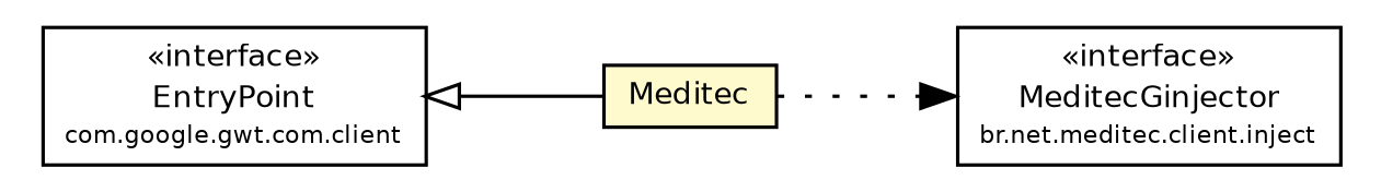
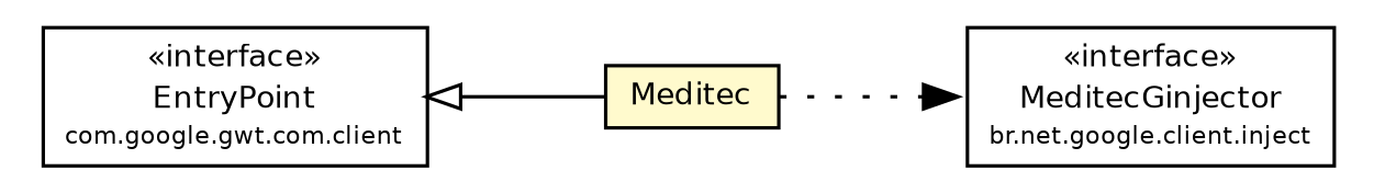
  digraph {
    rankdir=LR
    node [fontcolor=black fontname=Helvetica fontsize=9.0 shape=plaintext]
    edge [fontname=Helvetica headport=p labelfontname=Helvetica labelfontsize=10 tailport=p]
    n1 [label=<<table border="0" cellborder="1" cellspacing="0" cellpadding="2" port="p" bgcolor="lemonChiffon" href="./Meditec.html"> 		<tr><td><table border="0" cellspacing="0" cellpadding="1"> 			<tr><td> Meditec </td></tr> 		</table></td></tr> 		</table>>]
-   n2 [label=<<table border="0" cellborder="1" cellspacing="0" cellpadding="2" port="p" href="./inject/MeditecGinjector.html"> 		<tr><td><table border="0" cellspacing="0" cellpadding="1"> 			<tr><td> &laquo;interface&raquo; </td></tr> 			<tr><td> MeditecGinjector </td></tr> 			<tr><td><font point-size="7.0"> br.net.meditec.client.inject </font></td></tr> 		</table></td></tr> 		</table>>]
+   n2 [label=<<table border="0" cellborder="1" cellspacing="0" cellpadding="2" port="p" href="./inject/MeditecGinjector.html"> 		<tr><td><table border="0" cellspacing="0" cellpadding="1"> 			<tr><td> &laquo;interface&raquo; </td></tr> 			<tr><td> MeditecGinjector </td></tr> 			<tr><td><font point-size="7.0"> br.net.google.client.inject </font></td></tr> 		</table></td></tr> 		</table>>]
    n3 [label=<<table border="0" cellborder="1" cellspacing="0" cellpadding="2" port="p" href="http://java.sun.com/j2se/1.4.2/docs/api/com/google/gwt/core/client/EntryPoint.html"> 		<tr><td><table border="0" cellspacing="0" cellpadding="1"> 			<tr><td> &laquo;interface&raquo; </td></tr> 			<tr><td> EntryPoint </td></tr> 			<tr><td><font point-size="7.0"> com.google.gwt.com.client </font></td></tr> 		</table></td></tr> 		</table>>]
    n1 -> n2 [arrowhead=normal color=black fontcolor=black fontsize=10.0 style=dotted]
    n3 -> n1 [arrowtail=empty dir=back fontsize=10 style=solid]
  }
